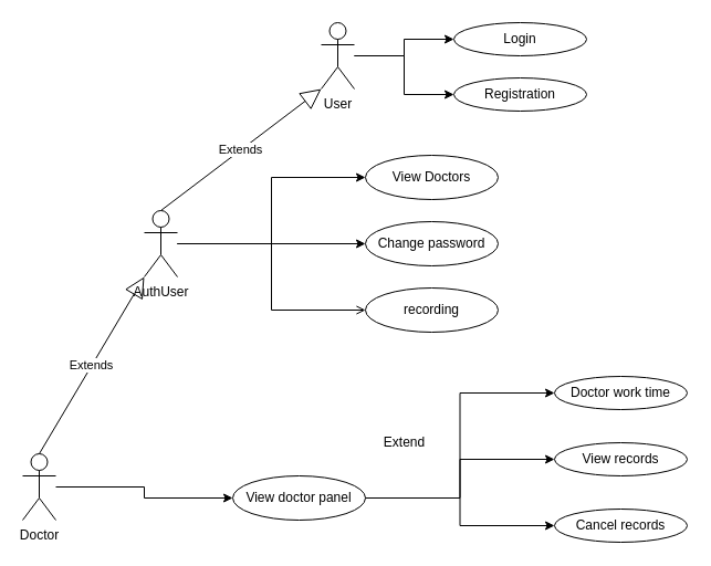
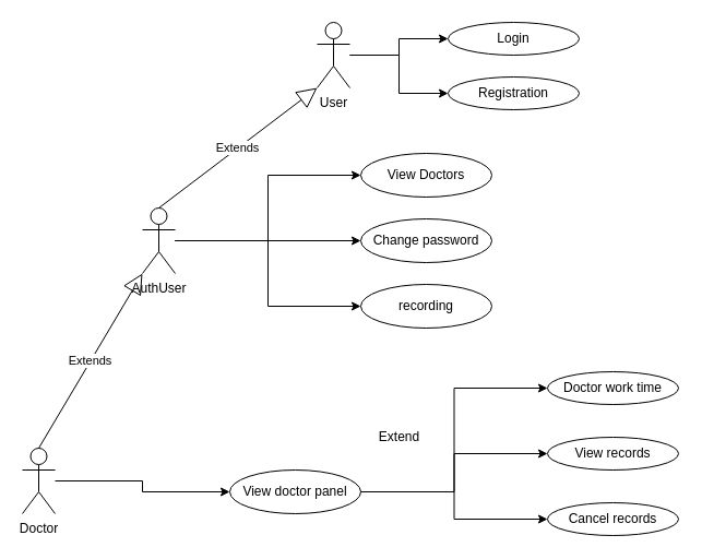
  <mxCell id="0" />
  <mxCell id="1" parent="0" />
  <mxCell id="2" style="edgeStyle=orthogonalEdgeStyle;rounded=0;orthogonalLoop=1;jettySize=auto;html=1;entryX=0;entryY=0.5;entryDx=0;entryDy=0;" parent="1" source="3" target="23" edge="1"><mxGeometry relative="1" as="geometry" /></mxCell>
  <mxCell id="3" value="Doctor" style="shape=umlActor;verticalLabelPosition=bottom;verticalAlign=top;html=1;outlineConnect=0;" parent="1" vertex="1"><mxGeometry x="20" y="410" width="30" height="60" as="geometry" /></mxCell>
  <mxCell id="4" style="edgeStyle=orthogonalEdgeStyle;rounded=0;orthogonalLoop=1;jettySize=auto;html=1;entryX=0;entryY=0.5;entryDx=0;entryDy=0;" parent="1" source="6" target="11" edge="1"><mxGeometry relative="1" as="geometry" /></mxCell>
  <mxCell id="5" style="edgeStyle=orthogonalEdgeStyle;rounded=0;orthogonalLoop=1;jettySize=auto;html=1;entryX=0;entryY=0.5;entryDx=0;entryDy=0;" parent="1" source="6" target="12" edge="1"><mxGeometry relative="1" as="geometry" /></mxCell>
  <mxCell id="6" value="User" style="shape=umlActor;verticalLabelPosition=bottom;verticalAlign=top;html=1;outlineConnect=0;" parent="1" vertex="1"><mxGeometry x="290" y="20" width="30" height="60" as="geometry" /></mxCell>
  <mxCell id="7" style="edgeStyle=orthogonalEdgeStyle;rounded=0;orthogonalLoop=1;jettySize=auto;html=1;entryX=0;entryY=0.5;entryDx=0;entryDy=0;" parent="1" source="10" target="18" edge="1"><mxGeometry relative="1" as="geometry" /></mxCell>
- <mxCell id="8" style="edgeStyle=orthogonalEdgeStyle;rounded=0;orthogonalLoop=1;jettySize=auto;html=1;entryX=0;entryY=0.5;entryDx=0;entryDy=0;endArrow=open;" parent="1" source="10" target="19" edge="1"><mxGeometry relative="1" as="geometry" /></mxCell>
+ <mxCell id="8" style="edgeStyle=orthogonalEdgeStyle;rounded=0;orthogonalLoop=1;jettySize=auto;html=1;entryX=0;entryY=0.5;entryDx=0;entryDy=0;" parent="1" source="10" target="19" edge="1"><mxGeometry relative="1" as="geometry" /></mxCell>
  <mxCell id="9" style="edgeStyle=orthogonalEdgeStyle;rounded=0;orthogonalLoop=1;jettySize=auto;html=1;entryX=0;entryY=0.5;entryDx=0;entryDy=0;" parent="1" source="10" target="25" edge="1"><mxGeometry relative="1" as="geometry" /></mxCell>
  <mxCell id="10" value="AuthUser" style="shape=umlActor;verticalLabelPosition=bottom;verticalAlign=top;html=1;outlineConnect=0;" parent="1" vertex="1"><mxGeometry x="130" y="190" width="30" height="60" as="geometry" /></mxCell>
  <mxCell id="11" value="Login" style="ellipse;whiteSpace=wrap;html=1;" parent="1" vertex="1"><mxGeometry x="410" y="20" width="120" height="30" as="geometry" /></mxCell>
  <mxCell id="12" value="Registration" style="ellipse;whiteSpace=wrap;html=1;" parent="1" vertex="1"><mxGeometry x="410" y="70" width="120" height="30" as="geometry" /></mxCell>
  <mxCell id="13" value="View records" style="ellipse;whiteSpace=wrap;html=1;" parent="1" vertex="1"><mxGeometry x="501" y="400" width="120" height="30" as="geometry" /></mxCell>
  <mxCell id="14" value="Cancel records" style="ellipse;whiteSpace=wrap;html=1;" parent="1" vertex="1"><mxGeometry x="501" y="460" width="120" height="30" as="geometry" /></mxCell>
  <mxCell id="15" value="Doctor work time" style="ellipse;whiteSpace=wrap;html=1;" parent="1" vertex="1"><mxGeometry x="501" y="340" width="120" height="30" as="geometry" /></mxCell>
  <mxCell id="16" value="Extends" style="endArrow=block;endSize=16;endFill=0;html=1;entryX=0;entryY=1;entryDx=0;entryDy=0;entryPerimeter=0;exitX=0.5;exitY=0;exitDx=0;exitDy=0;exitPerimeter=0;" parent="1" source="3" target="10" edge="1"><mxGeometry width="160" relative="1" as="geometry"><mxPoint x="-230" y="420" as="sourcePoint" /><mxPoint x="-70" y="420" as="targetPoint" /></mxGeometry></mxCell>
  <mxCell id="17" value="Extends" style="endArrow=block;endSize=16;endFill=0;html=1;entryX=0;entryY=1;entryDx=0;entryDy=0;entryPerimeter=0;exitX=0.5;exitY=0;exitDx=0;exitDy=0;exitPerimeter=0;" parent="1" source="10" target="6" edge="1"><mxGeometry width="160" relative="1" as="geometry"><mxPoint x="-60" y="160" as="sourcePoint" /><mxPoint x="100" y="160" as="targetPoint" /></mxGeometry></mxCell>
  <mxCell id="18" value="View Doctors" style="ellipse;whiteSpace=wrap;html=1;" parent="1" vertex="1"><mxGeometry x="330" y="140" width="120" height="40" as="geometry" /></mxCell>
  <mxCell id="19" value="recording" style="ellipse;whiteSpace=wrap;html=1;" parent="1" vertex="1"><mxGeometry x="330" y="260" width="120" height="40" as="geometry" /></mxCell>
  <mxCell id="20" style="edgeStyle=orthogonalEdgeStyle;rounded=0;orthogonalLoop=1;jettySize=auto;html=1;" parent="1" source="23" target="13" edge="1"><mxGeometry relative="1" as="geometry" /></mxCell>
  <mxCell id="21" style="edgeStyle=orthogonalEdgeStyle;rounded=0;orthogonalLoop=1;jettySize=auto;html=1;entryX=0;entryY=0.5;entryDx=0;entryDy=0;" parent="1" source="23" target="14" edge="1"><mxGeometry relative="1" as="geometry" /></mxCell>
  <mxCell id="22" style="edgeStyle=orthogonalEdgeStyle;rounded=0;orthogonalLoop=1;jettySize=auto;html=1;entryX=0;entryY=0.5;entryDx=0;entryDy=0;" parent="1" source="23" target="15" edge="1"><mxGeometry relative="1" as="geometry" /></mxCell>
  <mxCell id="23" value="View doctor panel" style="ellipse;whiteSpace=wrap;html=1;" parent="1" vertex="1"><mxGeometry x="210" y="430" width="120" height="40" as="geometry" /></mxCell>
  <mxCell id="24" value="Extend" style="text;html=1;align=center;verticalAlign=middle;resizable=0;points=[];autosize=1;" parent="1" vertex="1"><mxGeometry x="340" y="390" width="50" height="20" as="geometry" /></mxCell>
  <mxCell id="25" value="Change password" style="ellipse;whiteSpace=wrap;html=1;" parent="1" vertex="1"><mxGeometry x="330" y="200" width="120" height="40" as="geometry" /></mxCell>
